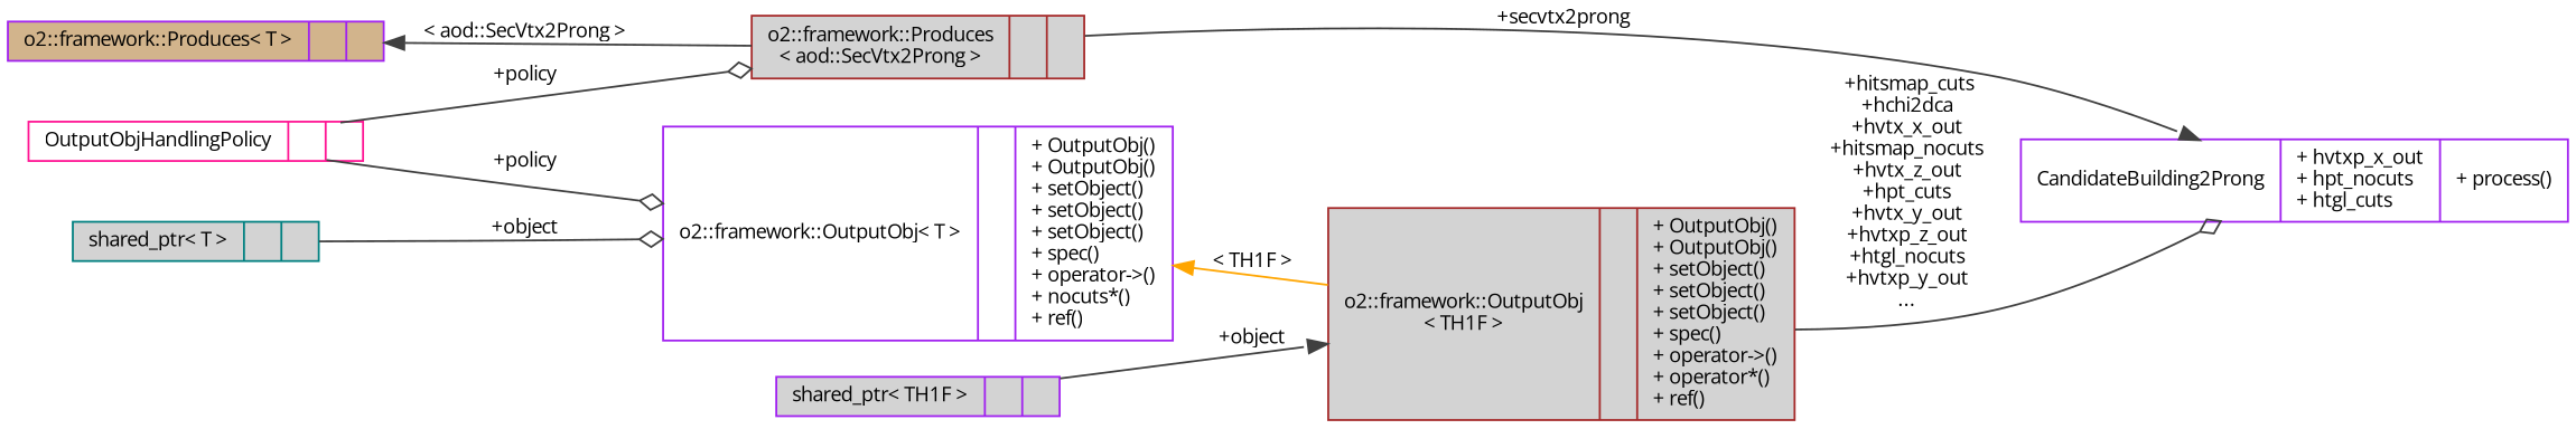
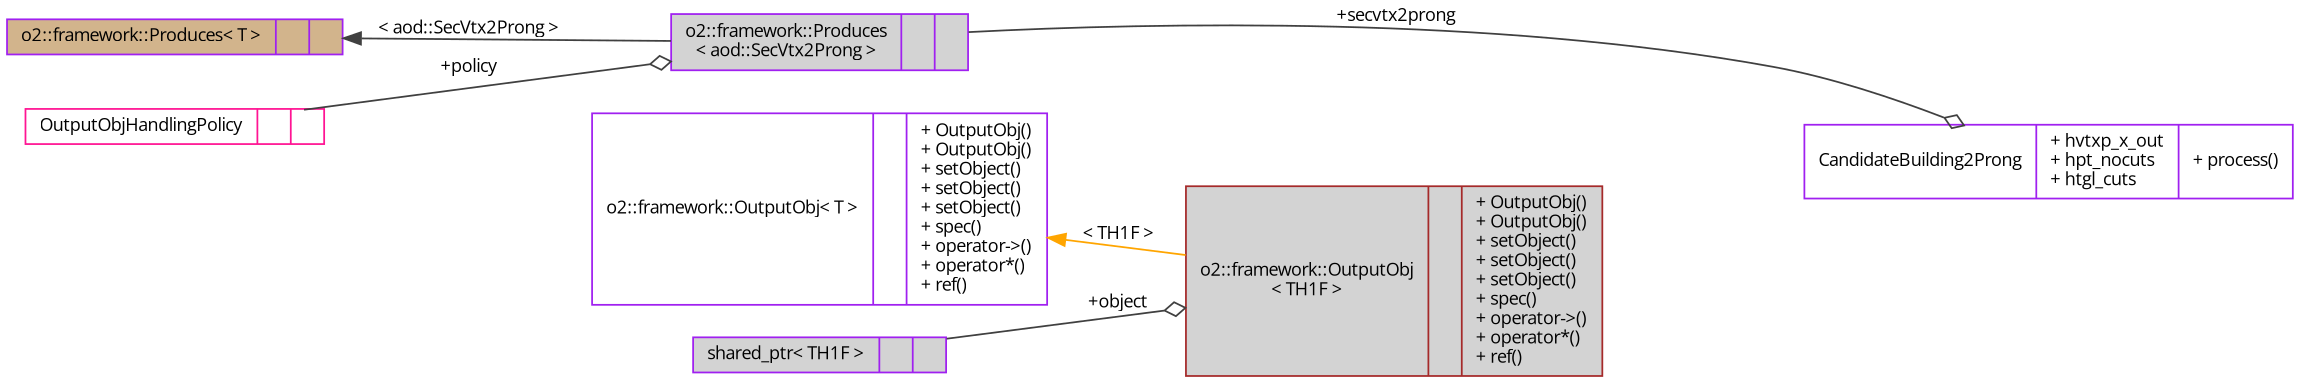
  digraph {
    fontname="Open Sans"
    rankdir=LR
    node [color=purple fillcolor=lightgrey fontname="Open Sans" fontsize=10 shape=record style=filled]
    edge [arrowhead=odiamond color=grey25 fontname="Open Sans" fontsize=10 labelfontname=Helvetica labelfontsize=10 style=solid]
    n1 [fillcolor=white fontcolor=black height=0.2 label="{CandidateBuilding2Prong\n|+ hvtxp_x_out\l+ hpt_nocuts\l+ htgl_cuts\l|+ process()\l}" width=0.4]
-   n2 [color=brown height=0.2 label="{o2::framework::Produces\l\< aod::SecVtx2Prong \>\n||}" width=0.4]
+   n2 [height=0.2 label="{o2::framework::Produces\l\< aod::SecVtx2Prong \>\n||}" width=0.4]
    n3 [fillcolor=tan height=0.2 label="{o2::framework::Produces\< T \>\n||}" width=0.4]
    n4 [color=brown height=0.2 label="{o2::framework::OutputObj\l\< TH1F \>\n||+ OutputObj()\l+ OutputObj()\l+ setObject()\l+ setObject()\l+ setObject()\l+ spec()\l+ operator-\>()\l+ operator*()\l+ ref()\l}" width=0.4]
    n5 [color=deeppink fillcolor=white height=0.2 label="{OutputObjHandlingPolicy\n||}" width=0.4]
-   n6 [fillcolor=white height=0.2 label="{o2::framework::OutputObj\< T \>\n||+ OutputObj()\l+ OutputObj()\l+ setObject()\l+ setObject()\l+ setObject()\l+ spec()\l+ operator-\>()\l+ nocuts*()\l+ ref()\l}" width=0.4]
+   n6 [fillcolor=white height=0.2 label="{o2::framework::OutputObj\< T \>\n||+ OutputObj()\l+ OutputObj()\l+ setObject()\l+ setObject()\l+ setObject()\l+ spec()\l+ operator-\>()\l+ operator*()\l+ ref()\l}" width=0.4]
    n7 [height=0.2 label="{shared_ptr\< TH1F \>\n||}" width=0.4]
-   n8 [color=teal height=0.2 label="{shared_ptr\< T \>\n||}" width=0.4]
-   n2 -> n1 [arrowhead=normal label=" +secvtx2prong"]
+   n2 -> n1 [label=" +secvtx2prong"]
    n3 -> n2 [dir=back label=" \< aod::SecVtx2Prong \>" arrowhead=""]
-   n4 -> n1 [label=" +hitsmap_cuts\n+hchi2dca\n+hvtx_x_out\n+hitsmap_nocuts\n+hvtx_z_out\n+hpt_cuts\n+hvtx_y_out\n+hvtxp_z_out\n+htgl_nocuts\n+hvtxp_y_out\n..."]
    n5 -> n2 [label=" +policy"]
-   n5 -> n6 [label=" +policy"]
    n6 -> n4 [color=orange dir=back label=" \< TH1F \>" arrowhead=""]
-   n7 -> n4 [arrowhead=normal label=" +object"]
-   n8 -> n6 [label=" +object"]
+   n7 -> n4 [label=" +object"]
  }
